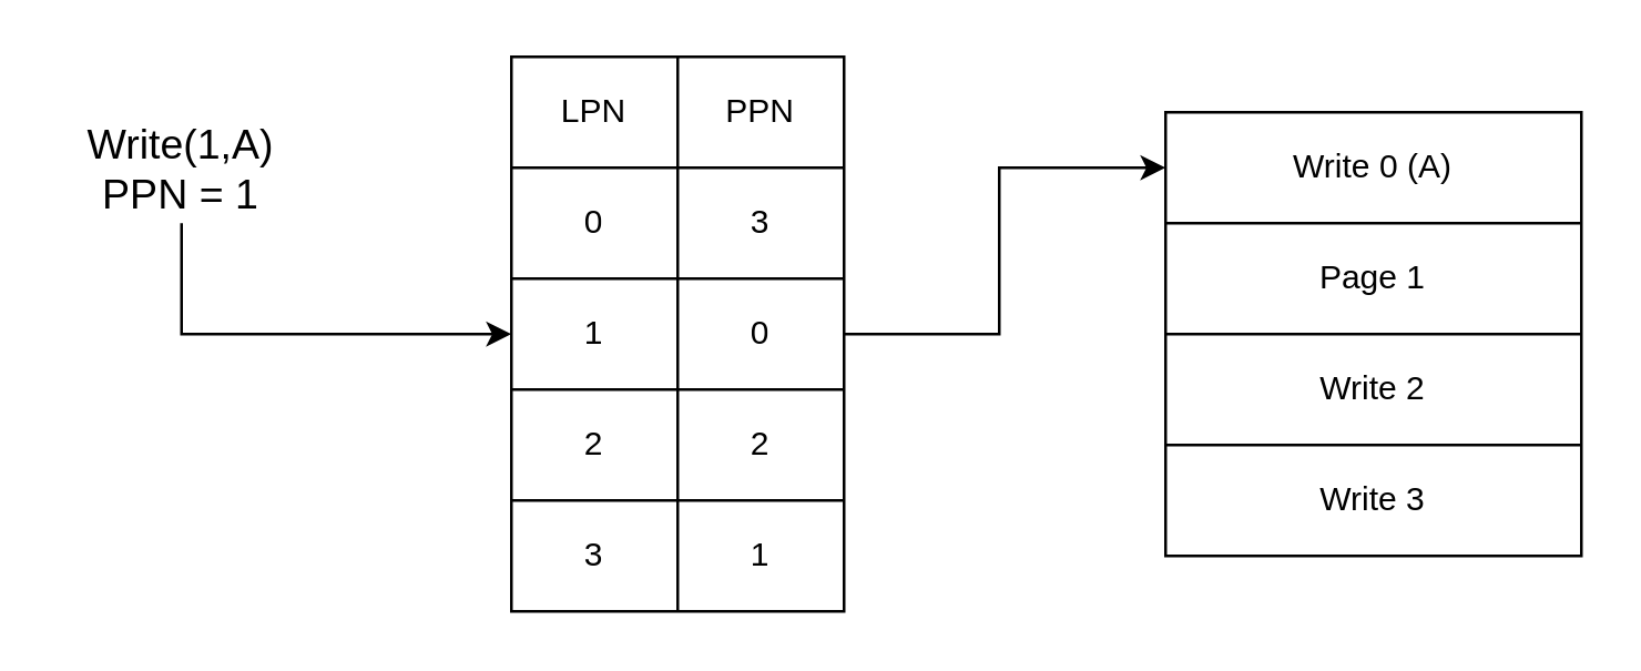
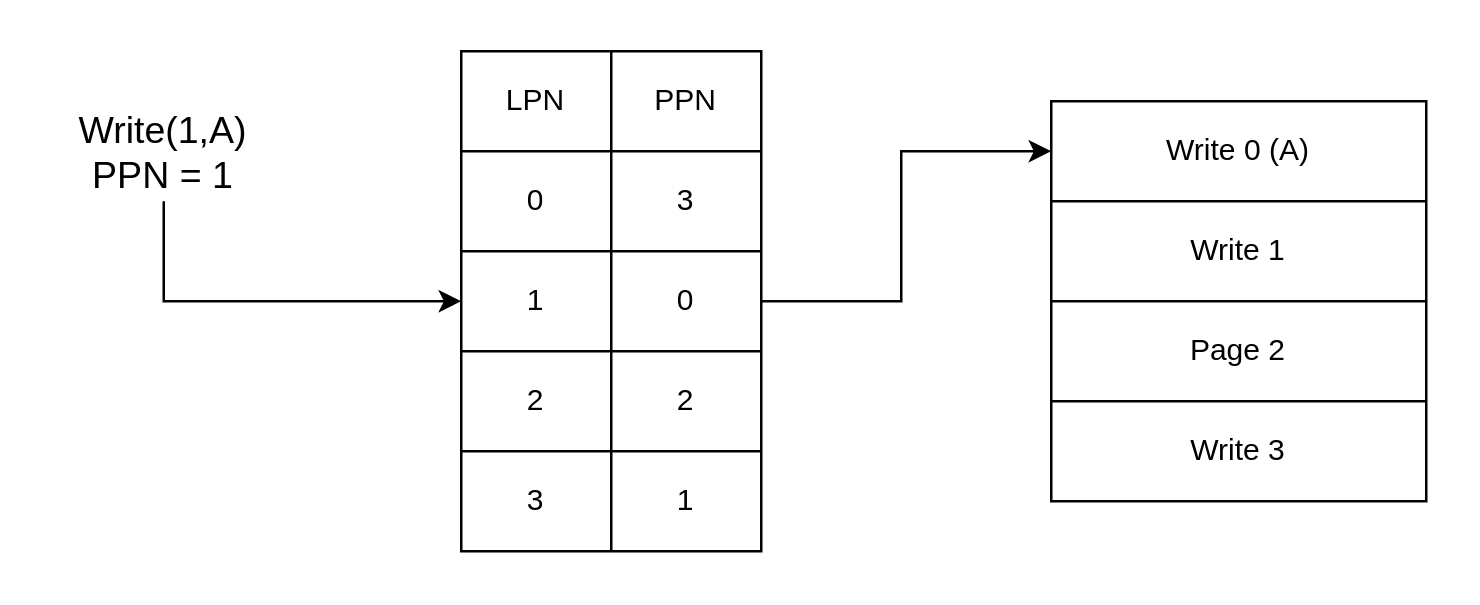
  <mxCell id="0" />
  <mxCell id="1" parent="0" />
  <mxCell id="2" value="" style="shape=table;html=1;whiteSpace=wrap;startSize=0;container=1;collapsible=0;childLayout=tableLayout;" vertex="1" parent="1"><mxGeometry x="184" y="20" width="120" height="200" as="geometry" /></mxCell>
  <mxCell id="3" value="" style="shape=tableRow;horizontal=0;startSize=0;swimlaneHead=0;swimlaneBody=0;top=0;left=0;bottom=0;right=0;collapsible=0;dropTarget=0;fillColor=none;points=[[0,0.5],[1,0.5]];portConstraint=eastwest;" vertex="1" parent="2"><mxGeometry width="120" height="40" as="geometry" /></mxCell>
  <mxCell id="4" value="LPN" style="shape=partialRectangle;html=1;whiteSpace=wrap;connectable=0;fillColor=none;top=0;left=0;bottom=0;right=0;overflow=hidden;" vertex="1" parent="3"><mxGeometry width="60" height="40" as="geometry"><mxRectangle width="60" height="40" as="alternateBounds" /></mxGeometry></mxCell>
  <mxCell id="5" value="PPN" style="shape=partialRectangle;html=1;whiteSpace=wrap;connectable=0;fillColor=none;top=0;left=0;bottom=0;right=0;overflow=hidden;" vertex="1" parent="3"><mxGeometry x="60" width="60" height="40" as="geometry"><mxRectangle width="60" height="40" as="alternateBounds" /></mxGeometry></mxCell>
  <mxCell id="6" value="" style="shape=tableRow;horizontal=0;startSize=0;swimlaneHead=0;swimlaneBody=0;top=0;left=0;bottom=0;right=0;collapsible=0;dropTarget=0;fillColor=none;points=[[0,0.5],[1,0.5]];portConstraint=eastwest;" vertex="1" parent="2"><mxGeometry y="40" width="120" height="40" as="geometry" /></mxCell>
  <mxCell id="7" value="0" style="shape=partialRectangle;html=1;whiteSpace=wrap;connectable=0;fillColor=none;top=0;left=0;bottom=0;right=0;overflow=hidden;" vertex="1" parent="6"><mxGeometry width="60" height="40" as="geometry"><mxRectangle width="60" height="40" as="alternateBounds" /></mxGeometry></mxCell>
  <mxCell id="8" value="3" style="shape=partialRectangle;html=1;whiteSpace=wrap;connectable=0;fillColor=none;top=0;left=0;bottom=0;right=0;overflow=hidden;" vertex="1" parent="6"><mxGeometry x="60" width="60" height="40" as="geometry"><mxRectangle width="60" height="40" as="alternateBounds" /></mxGeometry></mxCell>
  <mxCell id="9" value="" style="shape=tableRow;horizontal=0;startSize=0;swimlaneHead=0;swimlaneBody=0;top=0;left=0;bottom=0;right=0;collapsible=0;dropTarget=0;fillColor=none;points=[[0,0.5],[1,0.5]];portConstraint=eastwest;" vertex="1" parent="2"><mxGeometry y="80" width="120" height="40" as="geometry" /></mxCell>
  <mxCell id="10" value="1" style="shape=partialRectangle;html=1;whiteSpace=wrap;connectable=0;fillColor=none;top=0;left=0;bottom=0;right=0;overflow=hidden;" vertex="1" parent="9"><mxGeometry width="60" height="40" as="geometry"><mxRectangle width="60" height="40" as="alternateBounds" /></mxGeometry></mxCell>
  <mxCell id="11" value="0" style="shape=partialRectangle;html=1;whiteSpace=wrap;connectable=0;fillColor=none;top=0;left=0;bottom=0;right=0;overflow=hidden;" vertex="1" parent="9"><mxGeometry x="60" width="60" height="40" as="geometry"><mxRectangle width="60" height="40" as="alternateBounds" /></mxGeometry></mxCell>
  <mxCell id="12" style="shape=tableRow;horizontal=0;startSize=0;swimlaneHead=0;swimlaneBody=0;top=0;left=0;bottom=0;right=0;collapsible=0;dropTarget=0;fillColor=none;points=[[0,0.5],[1,0.5]];portConstraint=eastwest;" vertex="1" parent="2"><mxGeometry y="120" width="120" height="40" as="geometry" /></mxCell>
  <mxCell id="13" value="2" style="shape=partialRectangle;html=1;whiteSpace=wrap;connectable=0;fillColor=none;top=0;left=0;bottom=0;right=0;overflow=hidden;" vertex="1" parent="12"><mxGeometry width="60" height="40" as="geometry"><mxRectangle width="60" height="40" as="alternateBounds" /></mxGeometry></mxCell>
  <mxCell id="14" value="2" style="shape=partialRectangle;html=1;whiteSpace=wrap;connectable=0;fillColor=none;top=0;left=0;bottom=0;right=0;overflow=hidden;" vertex="1" parent="12"><mxGeometry x="60" width="60" height="40" as="geometry"><mxRectangle width="60" height="40" as="alternateBounds" /></mxGeometry></mxCell>
  <mxCell id="15" style="shape=tableRow;horizontal=0;startSize=0;swimlaneHead=0;swimlaneBody=0;top=0;left=0;bottom=0;right=0;collapsible=0;dropTarget=0;fillColor=none;points=[[0,0.5],[1,0.5]];portConstraint=eastwest;" vertex="1" parent="2"><mxGeometry y="160" width="120" height="40" as="geometry" /></mxCell>
  <mxCell id="16" value="3" style="shape=partialRectangle;html=1;whiteSpace=wrap;connectable=0;fillColor=none;top=0;left=0;bottom=0;right=0;overflow=hidden;" vertex="1" parent="15"><mxGeometry width="60" height="40" as="geometry"><mxRectangle width="60" height="40" as="alternateBounds" /></mxGeometry></mxCell>
  <mxCell id="17" value="1" style="shape=partialRectangle;html=1;whiteSpace=wrap;connectable=0;fillColor=none;top=0;left=0;bottom=0;right=0;overflow=hidden;" vertex="1" parent="15"><mxGeometry x="60" width="60" height="40" as="geometry"><mxRectangle width="60" height="40" as="alternateBounds" /></mxGeometry></mxCell>
  <mxCell id="18" value="" style="shape=table;html=1;whiteSpace=wrap;startSize=0;container=1;collapsible=0;childLayout=tableLayout;" vertex="1" parent="1"><mxGeometry x="420" y="40" width="150" height="160" as="geometry" /></mxCell>
  <mxCell id="19" value="" style="shape=tableRow;horizontal=0;startSize=0;swimlaneHead=0;swimlaneBody=0;top=0;left=0;bottom=0;right=0;collapsible=0;dropTarget=0;fillColor=none;points=[[0,0.5],[1,0.5]];portConstraint=eastwest;" vertex="1" parent="18"><mxGeometry width="150" height="40" as="geometry" /></mxCell>
  <mxCell id="20" value="Write 0 (A)" style="shape=partialRectangle;html=1;whiteSpace=wrap;connectable=0;fillColor=none;top=0;left=0;bottom=0;right=0;overflow=hidden;" vertex="1" parent="19"><mxGeometry width="150" height="40" as="geometry"><mxRectangle width="150" height="40" as="alternateBounds" /></mxGeometry></mxCell>
  <mxCell id="21" value="" style="shape=tableRow;horizontal=0;startSize=0;swimlaneHead=0;swimlaneBody=0;top=0;left=0;bottom=0;right=0;collapsible=0;dropTarget=0;fillColor=none;points=[[0,0.5],[1,0.5]];portConstraint=eastwest;" vertex="1" parent="18"><mxGeometry y="40" width="150" height="40" as="geometry" /></mxCell>
- <mxCell id="22" value="Page 1" style="shape=partialRectangle;html=1;whiteSpace=wrap;connectable=0;fillColor=none;top=0;left=0;bottom=0;right=0;overflow=hidden;" vertex="1" parent="21"><mxGeometry width="150" height="40" as="geometry"><mxRectangle width="150" height="40" as="alternateBounds" /></mxGeometry></mxCell>
+ <mxCell id="22" value="Write 1" style="shape=partialRectangle;html=1;whiteSpace=wrap;connectable=0;fillColor=none;top=0;left=0;bottom=0;right=0;overflow=hidden;" vertex="1" parent="21"><mxGeometry width="150" height="40" as="geometry"><mxRectangle width="150" height="40" as="alternateBounds" /></mxGeometry></mxCell>
  <mxCell id="23" value="" style="shape=tableRow;horizontal=0;startSize=0;swimlaneHead=0;swimlaneBody=0;top=0;left=0;bottom=0;right=0;collapsible=0;dropTarget=0;fillColor=none;points=[[0,0.5],[1,0.5]];portConstraint=eastwest;" vertex="1" parent="18"><mxGeometry y="80" width="150" height="40" as="geometry" /></mxCell>
- <mxCell id="24" value="Write 2" style="shape=partialRectangle;html=1;whiteSpace=wrap;connectable=0;fillColor=none;top=0;left=0;bottom=0;right=0;overflow=hidden;" vertex="1" parent="23"><mxGeometry width="150" height="40" as="geometry"><mxRectangle width="150" height="40" as="alternateBounds" /></mxGeometry></mxCell>
+ <mxCell id="24" value="Page 2" style="shape=partialRectangle;html=1;whiteSpace=wrap;connectable=0;fillColor=none;top=0;left=0;bottom=0;right=0;overflow=hidden;" vertex="1" parent="23"><mxGeometry width="150" height="40" as="geometry"><mxRectangle width="150" height="40" as="alternateBounds" /></mxGeometry></mxCell>
  <mxCell id="25" style="shape=tableRow;horizontal=0;startSize=0;swimlaneHead=0;swimlaneBody=0;top=0;left=0;bottom=0;right=0;collapsible=0;dropTarget=0;fillColor=none;points=[[0,0.5],[1,0.5]];portConstraint=eastwest;" vertex="1" parent="18"><mxGeometry y="120" width="150" height="40" as="geometry" /></mxCell>
  <mxCell id="26" value="Write 3" style="shape=partialRectangle;html=1;whiteSpace=wrap;connectable=0;fillColor=none;top=0;left=0;bottom=0;right=0;overflow=hidden;" vertex="1" parent="25"><mxGeometry width="150" height="40" as="geometry"><mxRectangle width="150" height="40" as="alternateBounds" /></mxGeometry></mxCell>
  <mxCell id="27" value="" style="endArrow=classic;startArrow=none;html=1;rounded=0;entryX=0;entryY=0.5;entryDx=0;entryDy=0;exitX=1;exitY=0.5;exitDx=0;exitDy=0;startFill=0;" edge="1" parent="1" source="9" target="19"><mxGeometry width="50" height="50" relative="1" as="geometry"><mxPoint x="320" y="150" as="sourcePoint" /><mxPoint x="370" y="100" as="targetPoint" /><Array as="points"><mxPoint x="360" y="120" /><mxPoint x="360" y="60" /></Array></mxGeometry></mxCell>
  <mxCell id="28" value="&lt;font style=&quot;font-size: 15px;&quot;&gt;Write(1,A)&lt;br&gt;PPN = 1&lt;br&gt;&lt;/font&gt;" style="text;html=1;strokeColor=none;fillColor=none;align=center;verticalAlign=middle;whiteSpace=wrap;rounded=0;" vertex="1" parent="1"><mxGeometry x="20" y="40" width="90" height="40" as="geometry" /></mxCell>
  <mxCell id="29" value="" style="endArrow=classic;html=1;rounded=0;fontSize=15;entryX=0;entryY=0.5;entryDx=0;entryDy=0;exitX=0.5;exitY=1;exitDx=0;exitDy=0;" edge="1" parent="1" source="28" target="9"><mxGeometry width="50" height="50" relative="1" as="geometry"><mxPoint x="60" y="120" as="sourcePoint" /><mxPoint x="190" y="90" as="targetPoint" /><Array as="points"><mxPoint x="65" y="120" /></Array></mxGeometry></mxCell>
